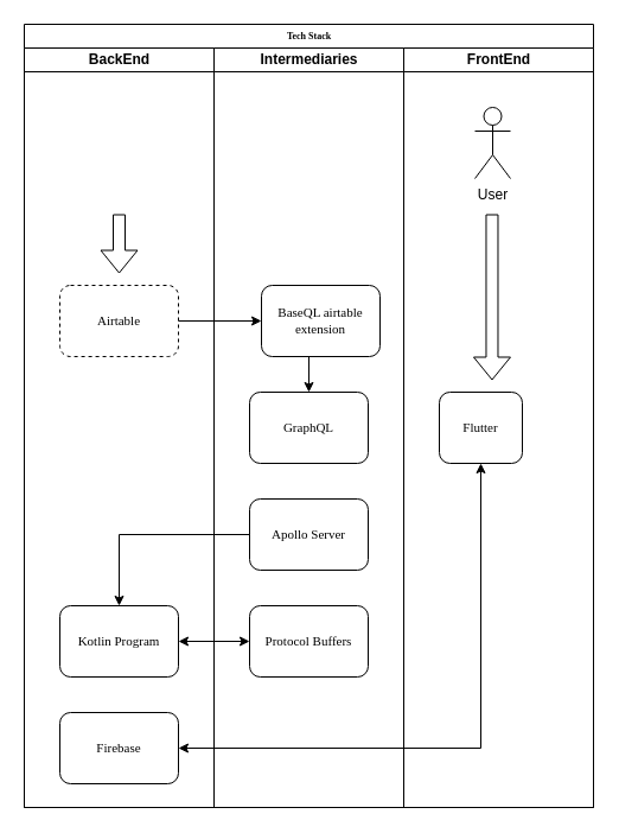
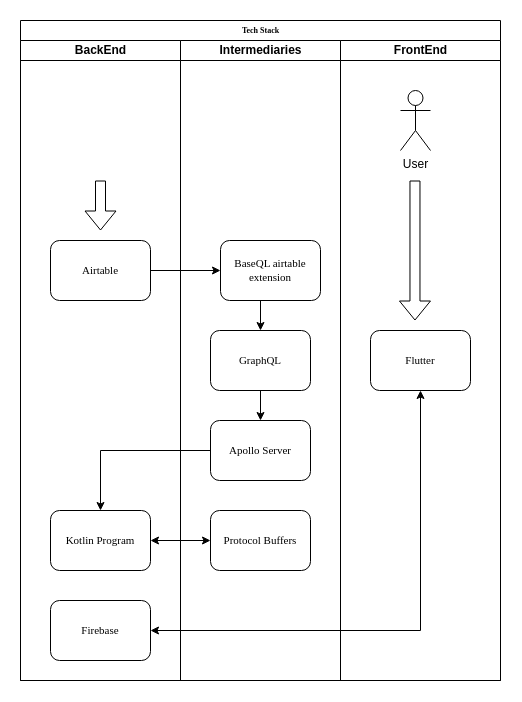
  <mxCell id="0" />
  <mxCell id="1" parent="0" />
  <mxCell id="2" value="Tech Stack" style="swimlane;html=1;childLayout=stackLayout;startSize=20;rounded=0;shadow=0;labelBackgroundColor=none;strokeWidth=1;fontFamily=Verdana;fontSize=8;align=center;" parent="1" vertex="1"><mxGeometry x="20" y="20" width="480" height="660" as="geometry" /></mxCell>
  <mxCell id="3" value="BackEnd" style="swimlane;html=1;startSize=20;" parent="2" vertex="1"><mxGeometry y="20" width="160" height="640" as="geometry" /></mxCell>
- <mxCell id="4" value="&lt;font style=&quot;font-size: 11px;&quot;&gt;Airtable&lt;/font&gt;" style="rounded=1;whiteSpace=wrap;html=1;shadow=0;labelBackgroundColor=none;strokeWidth=1;fontFamily=Verdana;fontSize=8;align=center;dashed=1;" parent="3" vertex="1"><mxGeometry x="30" y="200" width="100" height="60" as="geometry" /></mxCell>
+ <mxCell id="4" value="&lt;font style=&quot;font-size: 11px;&quot;&gt;Airtable&lt;/font&gt;" style="rounded=1;whiteSpace=wrap;html=1;shadow=0;labelBackgroundColor=none;strokeWidth=1;fontFamily=Verdana;fontSize=8;align=center;" parent="3" vertex="1"><mxGeometry x="30" y="200" width="100" height="60" as="geometry" /></mxCell>
  <mxCell id="5" value="&lt;font style=&quot;font-size: 11px;&quot;&gt;Kotlin Program&lt;/font&gt;" style="rounded=1;whiteSpace=wrap;html=1;shadow=0;labelBackgroundColor=none;strokeWidth=1;fontFamily=Verdana;fontSize=8;align=center;" parent="3" vertex="1"><mxGeometry x="30" y="470" width="100" height="60" as="geometry" /></mxCell>
  <mxCell id="6" value="" style="shape=flexArrow;endArrow=classic;html=1;rounded=0;" edge="1" parent="3"><mxGeometry width="50" height="50" relative="1" as="geometry"><mxPoint x="80" y="140" as="sourcePoint" /><mxPoint x="80" y="190" as="targetPoint" /></mxGeometry></mxCell>
  <mxCell id="7" value="&lt;font style=&quot;font-size: 11px;&quot;&gt;Firebase&lt;/font&gt;" style="rounded=1;whiteSpace=wrap;html=1;shadow=0;labelBackgroundColor=none;strokeWidth=1;fontFamily=Verdana;fontSize=8;align=center;" vertex="1" parent="3"><mxGeometry x="30" y="560" width="100" height="60" as="geometry" /></mxCell>
  <mxCell id="8" value="Intermediaries" style="swimlane;html=1;startSize=20;" parent="2" vertex="1"><mxGeometry x="160" y="20" width="160" height="640" as="geometry" /></mxCell>
  <mxCell id="9" value="&lt;font style=&quot;font-size: 11px;&quot;&gt;Protocol Buffers&lt;/font&gt;" style="rounded=1;whiteSpace=wrap;html=1;shadow=0;labelBackgroundColor=none;strokeWidth=1;fontFamily=Verdana;fontSize=8;align=center;" parent="8" vertex="1"><mxGeometry x="30" y="470" width="100" height="60" as="geometry" /></mxCell>
+ <mxCell id="10" style="edgeStyle=orthogonalEdgeStyle;rounded=0;orthogonalLoop=1;jettySize=auto;html=1;exitX=0.5;exitY=1;exitDx=0;exitDy=0;entryX=0.5;entryY=0;entryDx=0;entryDy=0;startArrow=none;startFill=0;" edge="1" parent="8" source="11" target="12"><mxGeometry relative="1" as="geometry" /></mxCell>
  <mxCell id="11" value="&lt;font style=&quot;font-size: 11px;&quot;&gt;GraphQL&lt;/font&gt;" style="rounded=1;whiteSpace=wrap;html=1;shadow=0;labelBackgroundColor=none;strokeWidth=1;fontFamily=Verdana;fontSize=8;align=center;" parent="8" vertex="1"><mxGeometry x="30" y="290" width="100" height="60" as="geometry" /></mxCell>
  <mxCell id="12" value="&lt;font style=&quot;font-size: 11px;&quot;&gt;Apollo Server&lt;/font&gt;" style="rounded=1;whiteSpace=wrap;html=1;shadow=0;labelBackgroundColor=none;strokeWidth=1;fontFamily=Verdana;fontSize=8;align=center;" vertex="1" parent="8"><mxGeometry x="30" y="380" width="100" height="60" as="geometry" /></mxCell>
  <mxCell id="13" style="edgeStyle=orthogonalEdgeStyle;rounded=0;orthogonalLoop=1;jettySize=auto;html=1;exitX=0.5;exitY=1;exitDx=0;exitDy=0;entryX=0.5;entryY=0;entryDx=0;entryDy=0;startArrow=none;startFill=0;" edge="1" parent="8" source="14" target="11"><mxGeometry relative="1" as="geometry" /></mxCell>
  <mxCell id="14" value="&lt;font style=&quot;font-size: 11px;&quot;&gt;BaseQL airtable extension&lt;/font&gt;" style="rounded=1;whiteSpace=wrap;html=1;shadow=0;labelBackgroundColor=none;strokeWidth=1;fontFamily=Verdana;fontSize=8;align=center;" vertex="1" parent="8"><mxGeometry x="40" y="200" width="100" height="60" as="geometry" /></mxCell>
  <mxCell id="15" value="FrontEnd" style="swimlane;html=1;startSize=20;" parent="2" vertex="1"><mxGeometry x="320" y="20" width="160" height="640" as="geometry" /></mxCell>
- <mxCell id="16" value="&lt;font style=&quot;font-size: 11px;&quot;&gt;Flutter&lt;/font&gt;" style="rounded=1;whiteSpace=wrap;html=1;shadow=0;labelBackgroundColor=none;strokeWidth=1;fontFamily=Verdana;fontSize=8;align=center;" vertex="1" parent="15"><mxGeometry x="30" y="290" width="70" height="60" as="geometry" /></mxCell>
+ <mxCell id="16" value="&lt;font style=&quot;font-size: 11px;&quot;&gt;Flutter&lt;/font&gt;" style="rounded=1;whiteSpace=wrap;html=1;shadow=0;labelBackgroundColor=none;strokeWidth=1;fontFamily=Verdana;fontSize=8;align=center;" vertex="1" parent="15"><mxGeometry x="30" y="290" width="100" height="60" as="geometry" /></mxCell>
  <mxCell id="17" value="User" style="shape=umlActor;verticalLabelPosition=bottom;verticalAlign=top;html=1;outlineConnect=0;" vertex="1" parent="15"><mxGeometry x="60" y="50" width="30" height="60" as="geometry" /></mxCell>
  <mxCell id="18" value="" style="shape=flexArrow;endArrow=classic;html=1;rounded=0;" edge="1" parent="15"><mxGeometry width="50" height="50" relative="1" as="geometry"><mxPoint x="74.47" y="140" as="sourcePoint" /><mxPoint x="74.47" y="280" as="targetPoint" /></mxGeometry></mxCell>
  <mxCell id="19" style="edgeStyle=orthogonalEdgeStyle;rounded=0;orthogonalLoop=1;jettySize=auto;html=1;exitX=1;exitY=0.5;exitDx=0;exitDy=0;entryX=0.5;entryY=1;entryDx=0;entryDy=0;startArrow=classic;startFill=1;" edge="1" parent="2" source="7" target="16"><mxGeometry relative="1" as="geometry" /></mxCell>
  <mxCell id="20" style="edgeStyle=orthogonalEdgeStyle;rounded=0;orthogonalLoop=1;jettySize=auto;html=1;exitX=1;exitY=0.5;exitDx=0;exitDy=0;entryX=0;entryY=0.5;entryDx=0;entryDy=0;startArrow=none;startFill=0;" edge="1" parent="2" source="4" target="14"><mxGeometry relative="1" as="geometry" /></mxCell>
  <mxCell id="21" style="edgeStyle=orthogonalEdgeStyle;rounded=0;orthogonalLoop=1;jettySize=auto;html=1;exitX=0;exitY=0.5;exitDx=0;exitDy=0;entryX=0.5;entryY=0;entryDx=0;entryDy=0;startArrow=none;startFill=0;" edge="1" parent="2" source="12" target="5"><mxGeometry relative="1" as="geometry" /></mxCell>
  <mxCell id="22" style="edgeStyle=orthogonalEdgeStyle;rounded=0;orthogonalLoop=1;jettySize=auto;html=1;exitX=1;exitY=0.5;exitDx=0;exitDy=0;entryX=0;entryY=0.5;entryDx=0;entryDy=0;startArrow=classic;startFill=1;" edge="1" parent="2" source="5" target="9"><mxGeometry relative="1" as="geometry" /></mxCell>
